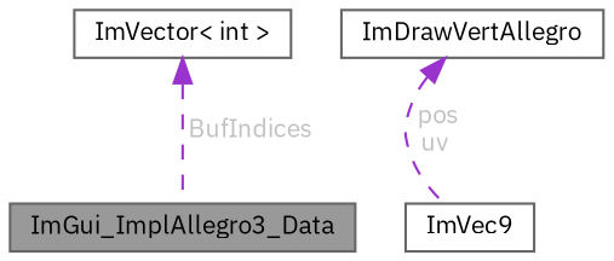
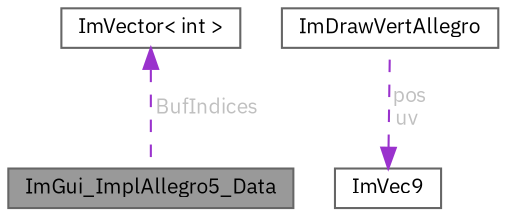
  digraph {
    fontname="IBM Plex Sans"
    node [color=gray40 fillcolor=white fontname="IBM Plex Sans" fontsize=10 shape=box style=filled]
    edge [color=darkorchid3 dir=back fontcolor=grey fontname="IBM Plex Sans" fontsize=10 labelfontname=Helvetica labelfontsize=10 style=dashed]
-   n1 [fillcolor=grey60 fontcolor=black height=0.2 label=ImGui_ImplAllegro3_Data width=0.4]
+   n1 [fillcolor=grey60 fontcolor=black height=0.2 label=ImGui_ImplAllegro5_Data width=0.4]
    n2 [height=0.2 label=ImDrawVertAllegro width=0.4]
    n3 [height=0.2 label=ImVec9 width=0.4]
    n4 [height=0.2 label="ImVector\< int \>" width=0.4]
-   n2 -> n3 [label=" pos\nuv"]
+   n3 -> n2 [label=" pos\nuv"]
    n4 -> n1 [label=" BufIndices"]
  }
